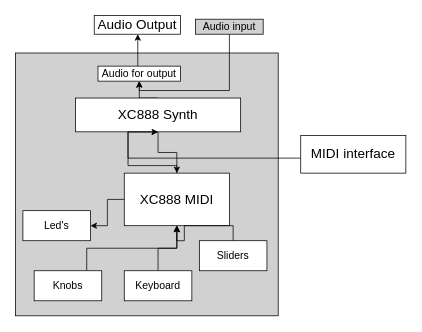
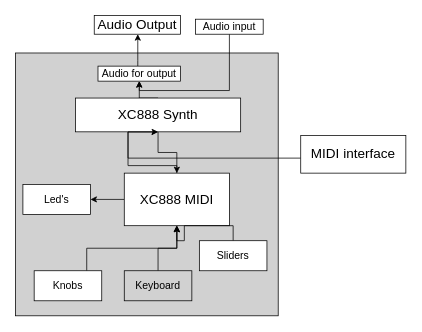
  <mxCell id="0" />
  <mxCell id="1" parent="0" />
  <mxCell id="2" value="" style="whiteSpace=wrap;html=1;aspect=fixed;fillColor=#D1D1D1;" parent="1" vertex="1"><mxGeometry x="20" y="70" width="350" height="350" as="geometry" /></mxCell>
  <mxCell id="3" style="edgeStyle=orthogonalEdgeStyle;rounded=0;orthogonalLoop=1;jettySize=auto;html=1;entryX=1;entryY=0.5;entryDx=0;entryDy=0;" parent="1" source="5" target="17" edge="1"><mxGeometry relative="1" as="geometry"><mxPoint x="100" y="310" as="targetPoint" /></mxGeometry></mxCell>
  <mxCell id="4" style="edgeStyle=orthogonalEdgeStyle;rounded=0;orthogonalLoop=1;jettySize=auto;html=1;exitX=0.5;exitY=0;exitDx=0;exitDy=0;entryX=0.5;entryY=1;entryDx=0;entryDy=0;" edge="1" parent="1" source="5" target="8"><mxGeometry relative="1" as="geometry"><Array as="points"><mxPoint x="235" y="220" /><mxPoint x="170" y="220" /></Array></mxGeometry></mxCell>
  <mxCell id="5" value="&lt;font style=&quot;font-size: 18px&quot;&gt;XC888 MIDI&lt;/font&gt;" style="rounded=0;whiteSpace=wrap;html=1;" parent="1" vertex="1"><mxGeometry x="165" y="230" width="140" height="70" as="geometry" /></mxCell>
  <mxCell id="6" style="edgeStyle=orthogonalEdgeStyle;rounded=0;orthogonalLoop=1;jettySize=auto;html=1;exitX=0.5;exitY=0;exitDx=0;exitDy=0;entryX=0.5;entryY=1;entryDx=0;entryDy=0;" parent="1" source="8" target="19" edge="1"><mxGeometry relative="1" as="geometry" /></mxCell>
  <mxCell id="7" style="edgeStyle=orthogonalEdgeStyle;rounded=0;orthogonalLoop=1;jettySize=auto;html=1;exitX=0.5;exitY=1;exitDx=0;exitDy=0;entryX=0.5;entryY=0;entryDx=0;entryDy=0;" edge="1" parent="1" source="8" target="5"><mxGeometry relative="1" as="geometry" /></mxCell>
  <mxCell id="8" value="&lt;font style=&quot;font-size: 18px&quot;&gt;XC888 Synth&lt;/font&gt;" style="rounded=0;whiteSpace=wrap;html=1;" parent="1" vertex="1"><mxGeometry x="100" y="130" width="220" height="45" as="geometry" /></mxCell>
  <mxCell id="9" style="edgeStyle=orthogonalEdgeStyle;rounded=0;orthogonalLoop=1;jettySize=auto;html=1;entryX=0.5;entryY=1;entryDx=0;entryDy=0;" edge="1" parent="1" source="10" target="8"><mxGeometry relative="1" as="geometry"><Array as="points"><mxPoint x="170" y="210" /></Array></mxGeometry></mxCell>
  <mxCell id="10" value="&lt;font style=&quot;font-size: 18px&quot;&gt;MIDI interface&lt;/font&gt;" style="rounded=0;whiteSpace=wrap;html=1;" parent="1" vertex="1"><mxGeometry x="400" y="180" width="140" height="50" as="geometry" /></mxCell>
  <mxCell id="11" style="edgeStyle=orthogonalEdgeStyle;rounded=0;orthogonalLoop=1;jettySize=auto;html=1;entryX=0.5;entryY=1;entryDx=0;entryDy=0;" parent="1" source="12" target="5" edge="1"><mxGeometry relative="1" as="geometry" /></mxCell>
- <mxCell id="12" value="&lt;span style=&quot;font-size: 14px&quot;&gt;Keyboard&lt;/span&gt;" style="rounded=0;whiteSpace=wrap;html=1;" parent="1" vertex="1"><mxGeometry x="165" y="360" width="90" height="40" as="geometry" /></mxCell>
+ <mxCell id="12" value="&lt;span style=&quot;font-size: 14px&quot;&gt;Keyboard&lt;/span&gt;" style="rounded=0;whiteSpace=wrap;html=1;fillColor=#d1d1d1;" parent="1" vertex="1"><mxGeometry x="165" y="360" width="90" height="40" as="geometry" /></mxCell>
  <mxCell id="13" style="edgeStyle=orthogonalEdgeStyle;rounded=0;orthogonalLoop=1;jettySize=auto;html=1;entryX=0.5;entryY=1;entryDx=0;entryDy=0;" parent="1" source="14" target="5" edge="1"><mxGeometry relative="1" as="geometry"><Array as="points"><mxPoint x="115" y="330" /><mxPoint x="235" y="330" /></Array></mxGeometry></mxCell>
  <mxCell id="14" value="&lt;span style=&quot;font-size: 14px&quot;&gt;Knobs&lt;/span&gt;" style="rounded=0;whiteSpace=wrap;html=1;" parent="1" vertex="1"><mxGeometry x="45" y="360" width="90" height="40" as="geometry" /></mxCell>
  <mxCell id="15" style="edgeStyle=orthogonalEdgeStyle;rounded=0;orthogonalLoop=1;jettySize=auto;html=1;entryX=0.5;entryY=1;entryDx=0;entryDy=0;" parent="1" source="16" target="5" edge="1"><mxGeometry relative="1" as="geometry" /></mxCell>
  <mxCell id="16" value="&lt;span style=&quot;font-size: 14px&quot;&gt;Sliders&lt;/span&gt;" style="rounded=0;whiteSpace=wrap;html=1;" parent="1" vertex="1"><mxGeometry x="265" y="320" width="90" height="40" as="geometry" /></mxCell>
- <mxCell id="17" value="&lt;span style=&quot;font-size: 14px&quot;&gt;Led's&lt;/span&gt;" style="rounded=0;whiteSpace=wrap;html=1;" parent="1" vertex="1"><mxGeometry x="30" y="280" width="90" height="40" as="geometry" /></mxCell>
+ <mxCell id="17" value="&lt;span style=&quot;font-size: 14px&quot;&gt;Led's&lt;/span&gt;" style="rounded=0;whiteSpace=wrap;html=1;" parent="1" vertex="1"><mxGeometry x="30" y="245" width="90" height="40" as="geometry" /></mxCell>
  <mxCell id="18" value="" style="edgeStyle=orthogonalEdgeStyle;rounded=0;orthogonalLoop=1;jettySize=auto;html=1;" edge="1" parent="1" source="19" target="22"><mxGeometry relative="1" as="geometry"><Array as="points"><mxPoint x="183" y="80" /><mxPoint x="183" y="80" /></Array></mxGeometry></mxCell>
  <mxCell id="19" value="&lt;font style=&quot;font-size: 14px&quot;&gt;Audio for output&lt;/font&gt;" style="rounded=0;whiteSpace=wrap;html=1;" parent="1" vertex="1"><mxGeometry x="130" y="87.5" width="110" height="20" as="geometry" /></mxCell>
  <mxCell id="20" style="edgeStyle=orthogonalEdgeStyle;rounded=0;orthogonalLoop=1;jettySize=auto;html=1;exitX=0.5;exitY=1;exitDx=0;exitDy=0;entryX=0.5;entryY=1;entryDx=0;entryDy=0;" parent="1" source="21" target="19" edge="1"><mxGeometry relative="1" as="geometry"><Array as="points"><mxPoint x="305" y="120" /><mxPoint x="185" y="120" /></Array></mxGeometry></mxCell>
- <mxCell id="21" value="&lt;font style=&quot;font-size: 14px&quot;&gt;Audio input&lt;/font&gt;" style="rounded=0;whiteSpace=wrap;html=1;fillColor=#d1d1d1;" parent="1" vertex="1"><mxGeometry x="260" y="25" width="90" height="20" as="geometry" /></mxCell>
+ <mxCell id="21" value="&lt;font style=&quot;font-size: 14px&quot;&gt;Audio input&lt;/font&gt;" style="rounded=0;whiteSpace=wrap;html=1;" parent="1" vertex="1"><mxGeometry x="260" y="25" width="90" height="20" as="geometry" /></mxCell>
  <mxCell id="22" value="&lt;font style=&quot;font-size: 18px&quot;&gt;Audio Output&lt;/font&gt;" style="rounded=0;whiteSpace=wrap;html=1;" vertex="1" parent="1"><mxGeometry x="125" y="20" width="115" height="25" as="geometry" /></mxCell>
